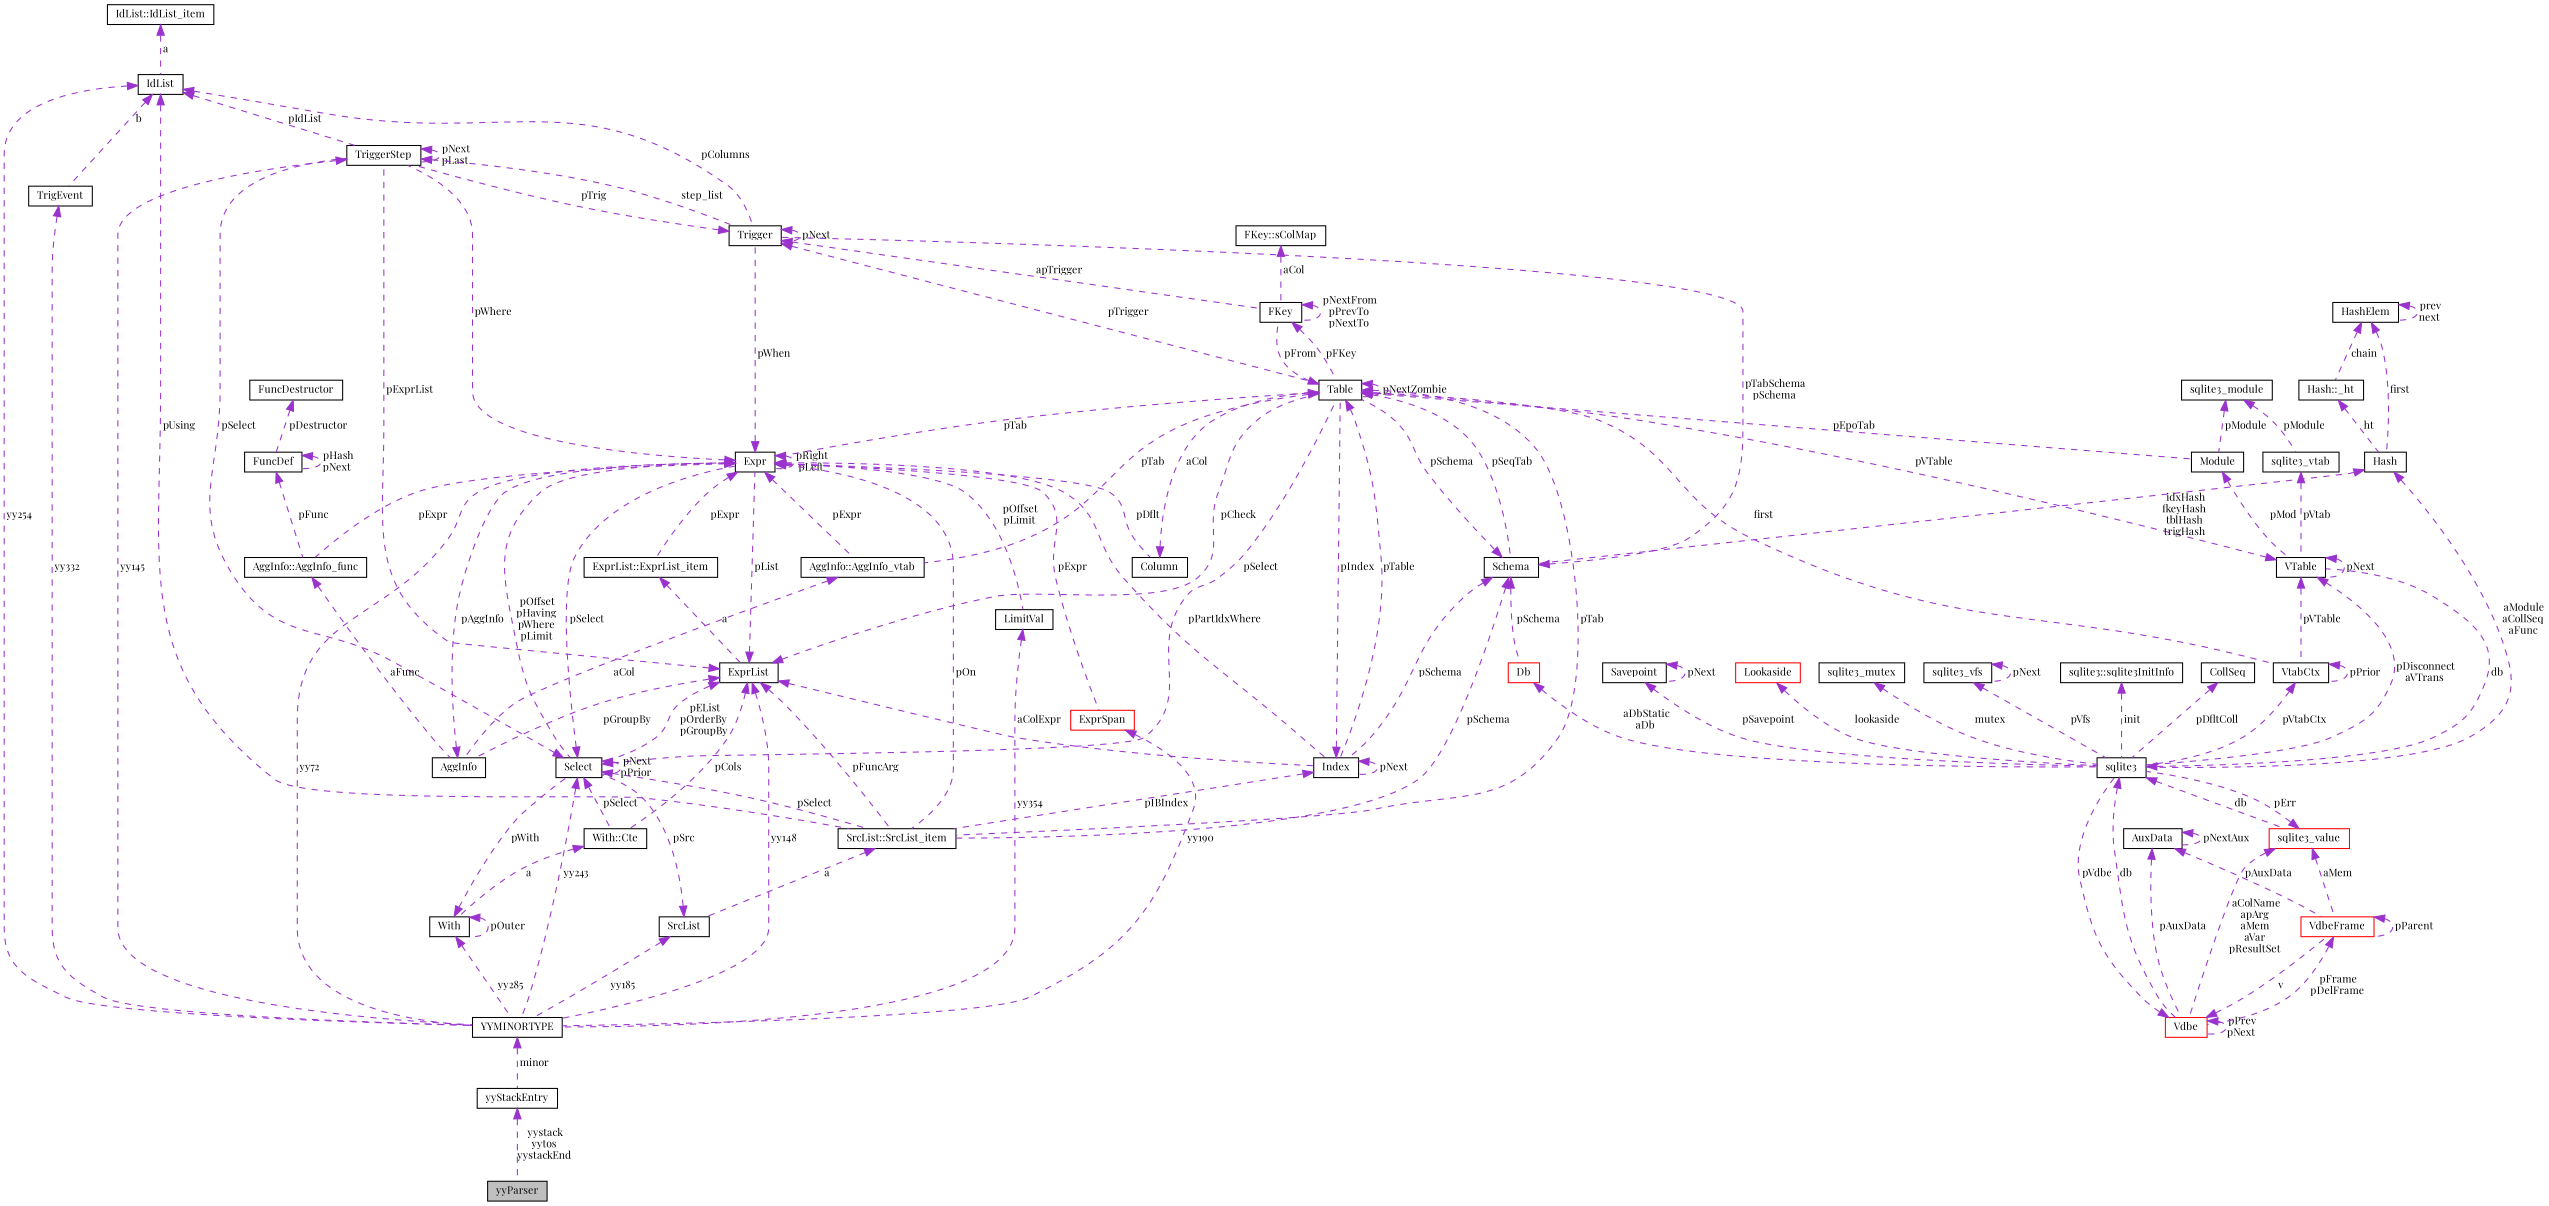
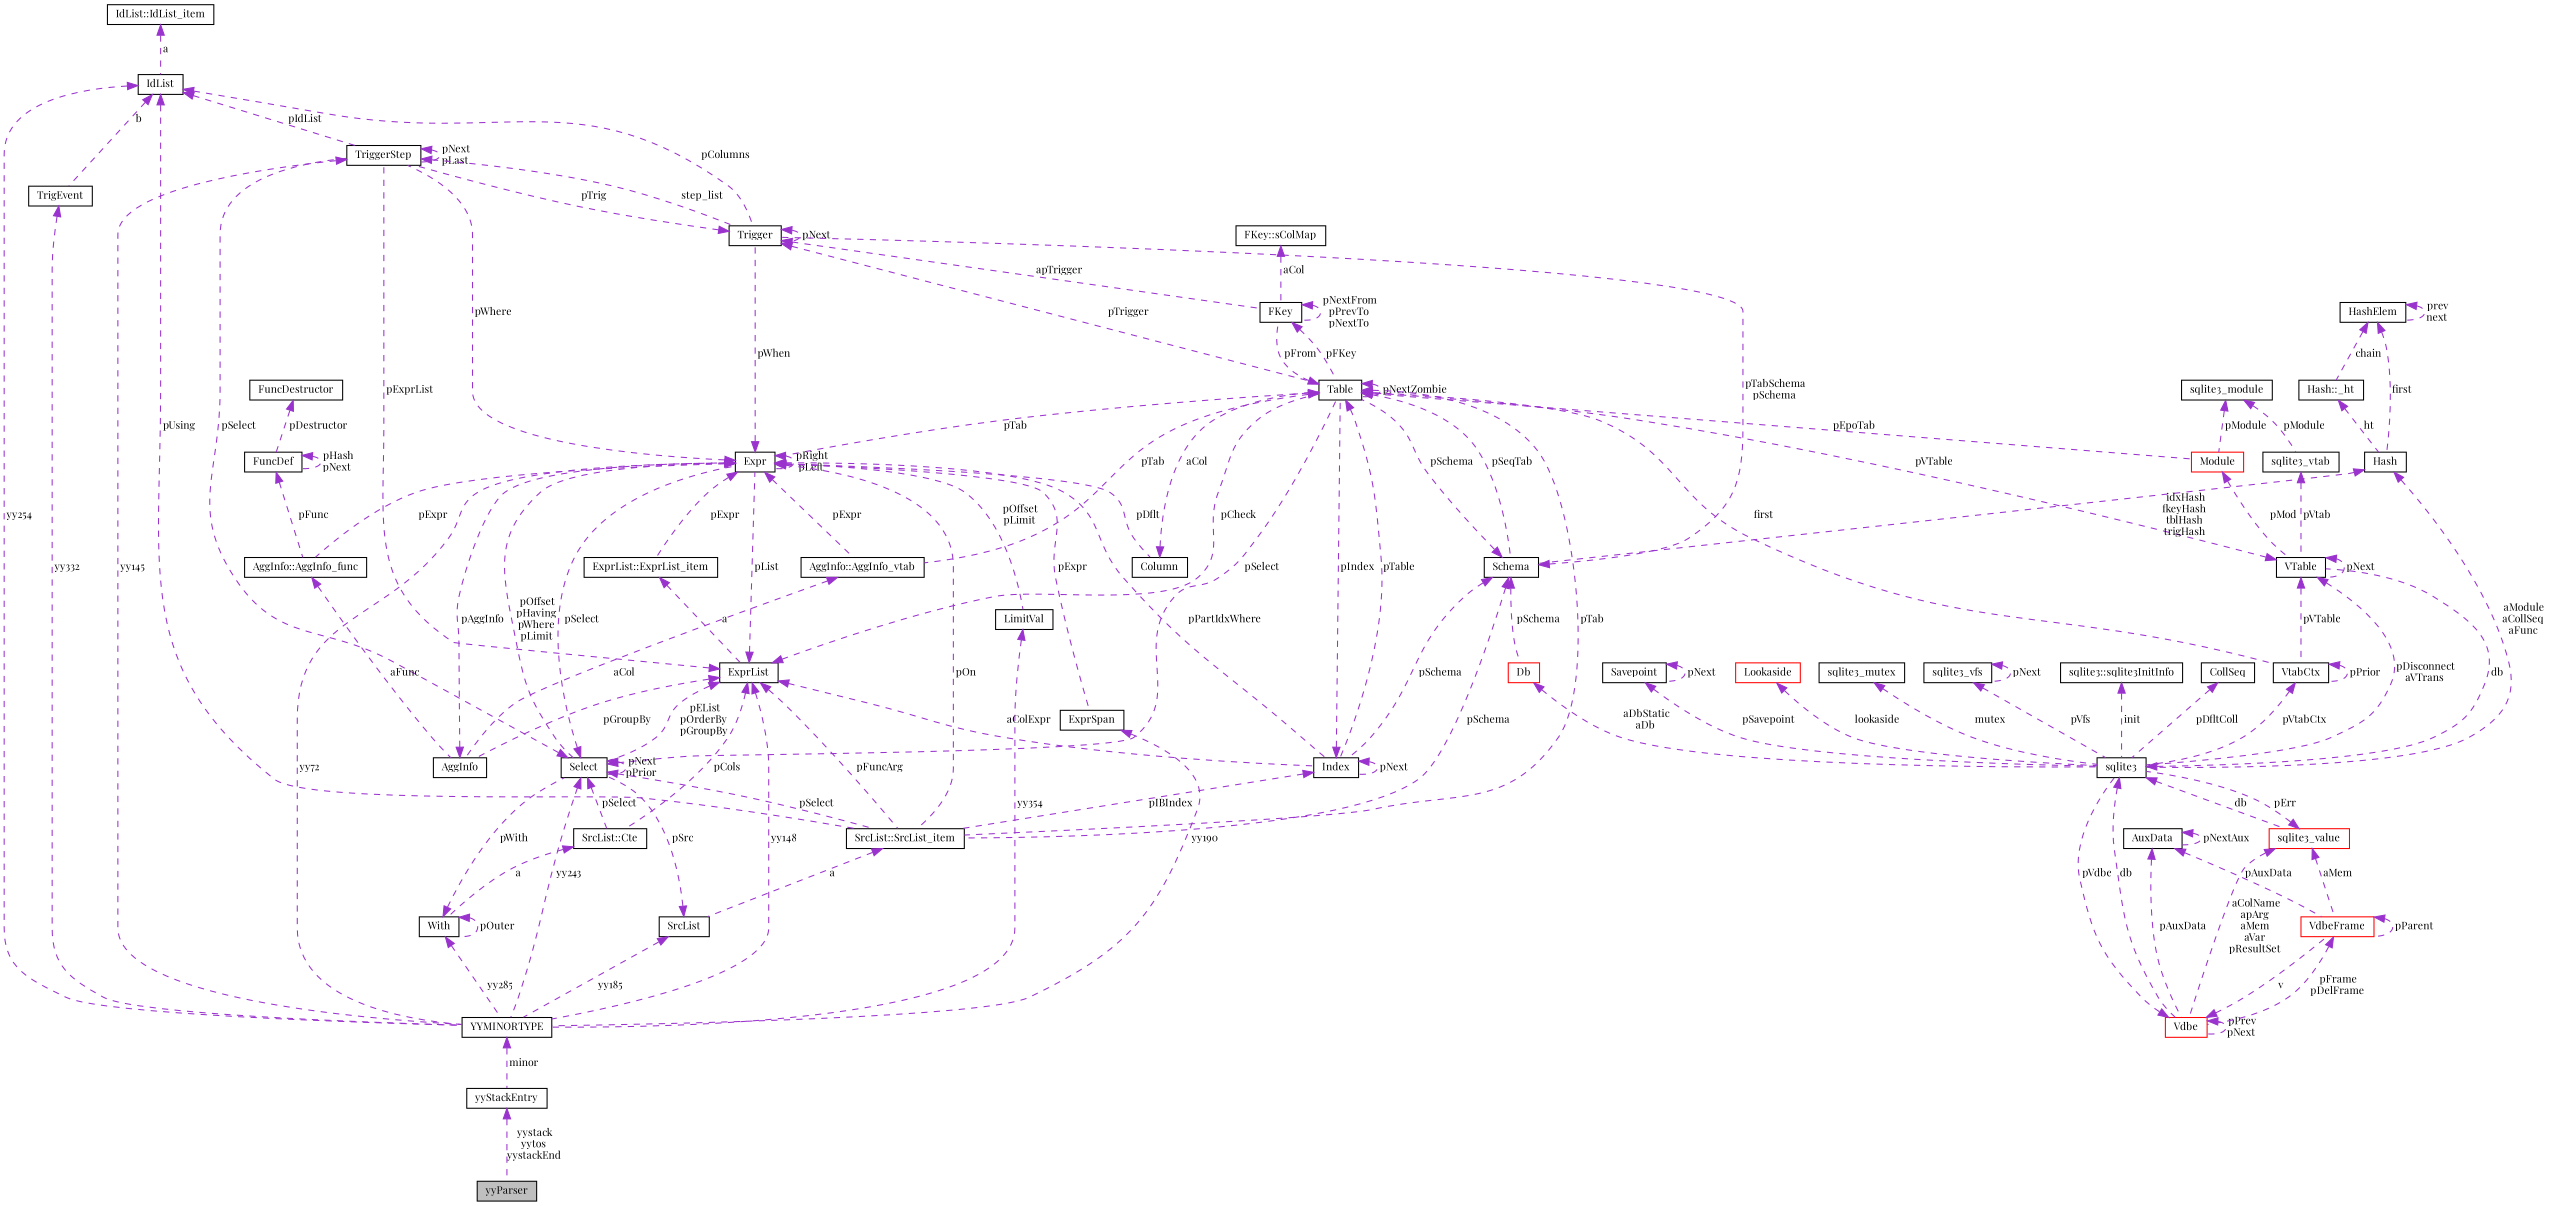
  digraph {
    fontname="Playfair Display"
    node [color=black fillcolor=white fontname="Playfair Display" fontsize=10 shape=record style=filled]
    edge [color=darkorchid3 dir=back fontname="Playfair Display" fontsize=10 labelfontname=Helvetica labelfontsize=10 style=dashed]
    n1 [fillcolor=grey75 fontcolor=black height=0.2 label=yyParser width=0.4]
    n2 [height=0.2 label=yyStackEntry width=0.4]
    n3 [height=0.2 label=YYMINORTYPE width=0.4]
    n4 [height=0.2 label=TriggerStep width=0.4]
    n5 [height=0.2 label=Trigger width=0.4]
    n6 [height=0.2 label=Table width=0.4]
    n7 [height=0.2 label=FKey width=0.4]
    n8 [height=0.2 label=Expr width=0.4]
    n9 [height=0.2 label="AggInfo::AggInfo_vtab" width=0.4]
    n10 [height=0.2 label=Column width=0.4]
    n11 [height=0.2 label=Select width=0.4]
    n12 [height=0.2 label="ExprList::ExprList_item" width=0.4]
    n13 [height=0.2 label="SrcList::SrcList_item" width=0.4]
    n14 [height=0.2 label=Index width=0.4]
    n15 [height=0.2 label="AggInfo::AggInfo_func" width=0.4]
    n16 [height=0.2 label=LimitVal width=0.4]
-   n17 [color=red height=0.2 label=ExprSpan width=0.4]
+   n17 [height=0.2 label=ExprSpan width=0.4]
    n18 [height=0.2 label=AggInfo width=0.4]
-   n19 [height=0.2 label="With::Cte" width=0.4]
+   n19 [height=0.2 label="SrcList::Cte" width=0.4]
    n20 [height=0.2 label=ExprList width=0.4]
    n21 [height=0.2 label=SrcList width=0.4]
    n22 [height=0.2 label=Schema width=0.4]
    n23 [height=0.2 label=VtabCtx width=0.4]
-   n24 [height=0.2 label=Module width=0.4]
+   n24 [color=red height=0.2 label=Module width=0.4]
    n25 [color=red height=0.2 label=Db width=0.4]
    n26 [height=0.2 label=sqlite3 width=0.4]
    n27 [height=0.2 label=VTable width=0.4]
    n28 [height=0.2 label=Hash width=0.4]
    n29 [color=red height=0.2 label=Vdbe width=0.4]
    n30 [color=red height=0.2 label=sqlite3_value width=0.4]
    n31 [height=0.2 label="Hash::_ht" width=0.4]
    n32 [height=0.2 label=HashElem width=0.4]
    n33 [height=0.2 label="FKey::sColMap" width=0.4]
    n34 [height=0.2 label=IdList width=0.4]
    n35 [height=0.2 label=TrigEvent width=0.4]
    n36 [height=0.2 label="IdList::IdList_item" width=0.4]
    n37 [color=red height=0.2 label=VdbeFrame width=0.4]
    n38 [height=0.2 label=AuxData width=0.4]
    n39 [height=0.2 label=Savepoint width=0.4]
    n40 [color=red height=0.2 label=Lookaside width=0.4]
    n41 [height=0.2 label=sqlite3_mutex width=0.4]
    n42 [height=0.2 label=sqlite3_vfs width=0.4]
    n43 [height=0.2 label="sqlite3::sqlite3InitInfo" width=0.4]
    n44 [height=0.2 label=CollSeq width=0.4]
    n45 [height=0.2 label=sqlite3_module width=0.4]
    n46 [height=0.2 label=sqlite3_vtab width=0.4]
    n47 [height=0.2 label=With width=0.4]
    n48 [height=0.2 label=FuncDef width=0.4]
    n49 [height=0.2 label=FuncDestructor width=0.4]
    n2 -> n1 [label=" yystack\nyytos\nyystackEnd"]
    n3 -> n2 [label=" minor"]
    n4 -> n3 [label=" yy145"]
    n4 -> n4 [label=" pNext\npLast"]
    n4 -> n5 [label=" step_list"]
    n5 -> n4 [label=" pTrig"]
    n5 -> n5 [label=" pNext"]
    n5 -> n6 [label=" pTrigger"]
    n5 -> n7 [label=" apTrigger"]
    n6 -> n6 [label=" pNextZombie"]
    n6 -> n7 [label=" pFrom"]
    n6 -> n8 [label=" pTab"]
    n6 -> n9 [label=" pTab"]
    n6 -> n13 [label=" pTab"]
    n6 -> n14 [label=" pTable"]
    n6 -> n22 [label=" pSeqTab"]
    n6 -> n23 [label=" first"]
    n6 -> n24 [label=" pEpoTab"]
    n7 -> n6 [label=" pFKey"]
    n7 -> n7 [label=" pNextFrom\npPrevTo\npNextTo"]
    n8 -> n3 [label=" yy72"]
    n8 -> n4 [label=" pWhere"]
    n8 -> n5 [label=" pWhen"]
    n8 -> n8 [label=" pRight\npLeft"]
    n8 -> n9 [label=" pExpr"]
    n8 -> n10 [label=" pDflt"]
    n8 -> n11 [label=" pOffset\npHaving\npWhere\npLimit"]
    n8 -> n12 [label=" pExpr"]
    n8 -> n13 [label=" pOn"]
    n8 -> n14 [label=" pPartIdxWhere"]
    n8 -> n15 [label=" pExpr"]
    n8 -> n16 [label=" pOffset\npLimit"]
    n8 -> n17 [label=" pExpr"]
    n9 -> n18 [label=" aCol"]
    n10 -> n6 [label=" aCol"]
    n11 -> n3 [label=" yy243"]
    n11 -> n4 [label=" pSelect"]
    n11 -> n6 [label=" pSelect"]
    n11 -> n8 [label=" pSelect"]
    n11 -> n11 [label=" pNext\npPrior"]
    n11 -> n13 [label=" pSelect"]
    n11 -> n19 [label=" pSelect"]
    n12 -> n20 [label=" a"]
    n13 -> n21 [label=" a"]
    n14 -> n6 [label=" pIndex"]
    n14 -> n13 [label=" pIBIndex"]
    n14 -> n14 [label=" pNext"]
    n15 -> n18 [label=" aFunc"]
    n16 -> n3 [label=" yy354"]
    n17 -> n3 [label=" yy190"]
    n18 -> n8 [label=" pAggInfo"]
    n19 -> n47 [label=" a"]
    n20 -> n3 [label=" yy148"]
    n20 -> n4 [label=" pExprList"]
    n20 -> n6 [label=" pCheck"]
    n20 -> n8 [label=" pList"]
    n20 -> n11 [label=" pEList\npOrderBy\npGroupBy"]
    n20 -> n13 [label=" pFuncArg"]
    n20 -> n14 [label=" aColExpr"]
    n20 -> n18 [label=" pGroupBy"]
    n20 -> n19 [label=" pCols"]
    n21 -> n3 [label=" yy185"]
    n21 -> n11 [label=" pSrc"]
    n22 -> n5 [label=" pTabSchema\npSchema"]
    n22 -> n6 [label=" pSchema"]
    n22 -> n13 [label=" pSchema"]
    n22 -> n14 [label=" pSchema"]
    n22 -> n25 [label=" pSchema"]
    n23 -> n23 [label=" pPrior"]
    n23 -> n26 [label=" pVtabCtx"]
    n24 -> n27 [label=" pMod"]
    n25 -> n26 [label=" aDbStatic\naDb"]
    n26 -> n27 [label=" db"]
    n26 -> n29 [label=" db"]
    n26 -> n30 [label=" db"]
    n27 -> n6 [label=" pVTable"]
    n27 -> n23 [label=" pVTable"]
    n27 -> n26 [label=" pDisconnect\naVTrans"]
    n27 -> n27 [label=" pNext"]
    n28 -> n22 [label=" idxHash\nfkeyHash\ntblHash\ntrigHash"]
    n28 -> n26 [label=" aModule\naCollSeq\naFunc"]
    n29 -> n26 [label=" pVdbe"]
    n29 -> n29 [label=" pPrev\npNext"]
    n29 -> n37 [label=" v"]
    n30 -> n26 [label=" pErr"]
    n30 -> n29 [label=" aColName\napArg\naMem\naVar\npResultSet"]
    n30 -> n37 [label=" aMem"]
    n31 -> n28 [label=" ht"]
    n32 -> n28 [label=" first"]
    n32 -> n31 [label=" chain"]
    n32 -> n32 [label=" prev\nnext"]
    n33 -> n7 [label=" aCol"]
    n34 -> n3 [label=" yy254"]
    n34 -> n4 [label=" pIdList"]
    n34 -> n5 [label=" pColumns"]
    n34 -> n13 [label=" pUsing"]
    n34 -> n35 [label=" b"]
    n35 -> n3 [label=" yy332"]
    n36 -> n34 [label=" a"]
    n37 -> n29 [label=" pFrame\npDelFrame"]
    n37 -> n37 [label=" pParent"]
    n38 -> n29 [label=" pAuxData"]
    n38 -> n37 [label=" pAuxData"]
    n38 -> n38 [label=" pNextAux"]
    n39 -> n26 [label=" pSavepoint"]
    n39 -> n39 [label=" pNext"]
    n40 -> n26 [label=" lookaside"]
    n41 -> n26 [label=" mutex"]
    n42 -> n26 [label=" pVfs"]
    n42 -> n42 [label=" pNext"]
    n43 -> n26 [label=" init"]
    n44 -> n26 [label=" pDfltColl"]
    n45 -> n24 [label=" pModule"]
    n45 -> n46 [label=" pModule"]
    n46 -> n27 [label=" pVtab"]
    n47 -> n3 [label=" yy285"]
    n47 -> n11 [label=" pWith"]
    n47 -> n47 [label=" pOuter"]
    n48 -> n15 [label=" pFunc"]
    n48 -> n48 [label=" pHash\npNext"]
    n49 -> n48 [label=" pDestructor"]
  }
